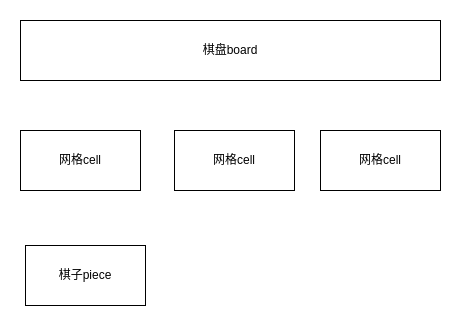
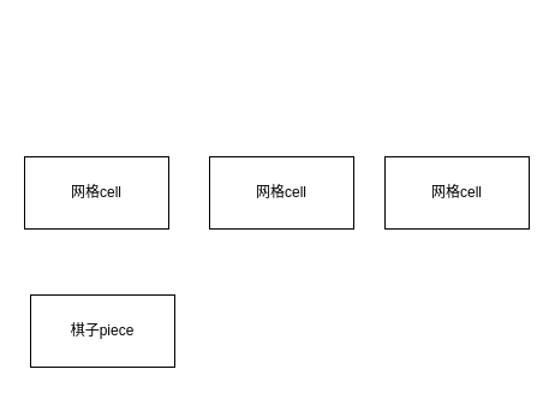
  <mxCell id="0" />
  <mxCell id="1" parent="0" />
- <mxCell id="2" value="棋盘board" style="rounded=0;whiteSpace=wrap;html=1;" vertex="1" parent="1"><mxGeometry x="20" y="20" width="420" height="60" as="geometry" /></mxCell>
  <mxCell id="3" value="网格cell" style="rounded=0;whiteSpace=wrap;html=1;" vertex="1" parent="1"><mxGeometry x="20" y="130" width="120" height="60" as="geometry" /></mxCell>
  <mxCell id="4" value="棋子piece" style="rounded=0;whiteSpace=wrap;html=1;" vertex="1" parent="1"><mxGeometry x="25" y="245" width="120" height="60" as="geometry" /></mxCell>
  <mxCell id="5" value="网格cell" style="rounded=0;whiteSpace=wrap;html=1;" vertex="1" parent="1"><mxGeometry x="174" y="130" width="120" height="60" as="geometry" /></mxCell>
  <mxCell id="6" value="网格cell" style="rounded=0;whiteSpace=wrap;html=1;" vertex="1" parent="1"><mxGeometry x="320" y="130" width="120" height="60" as="geometry" /></mxCell>
